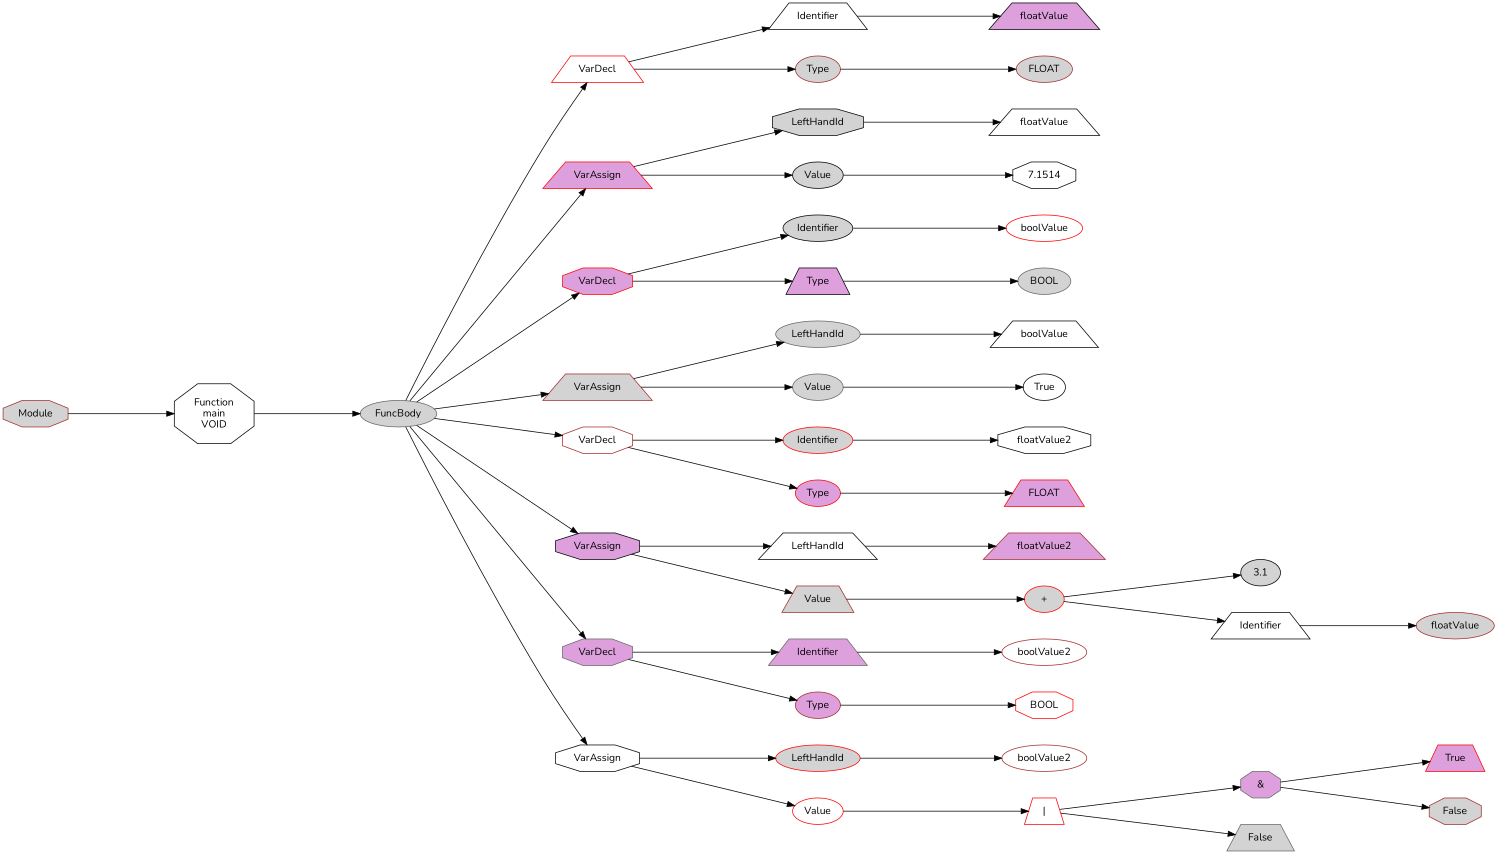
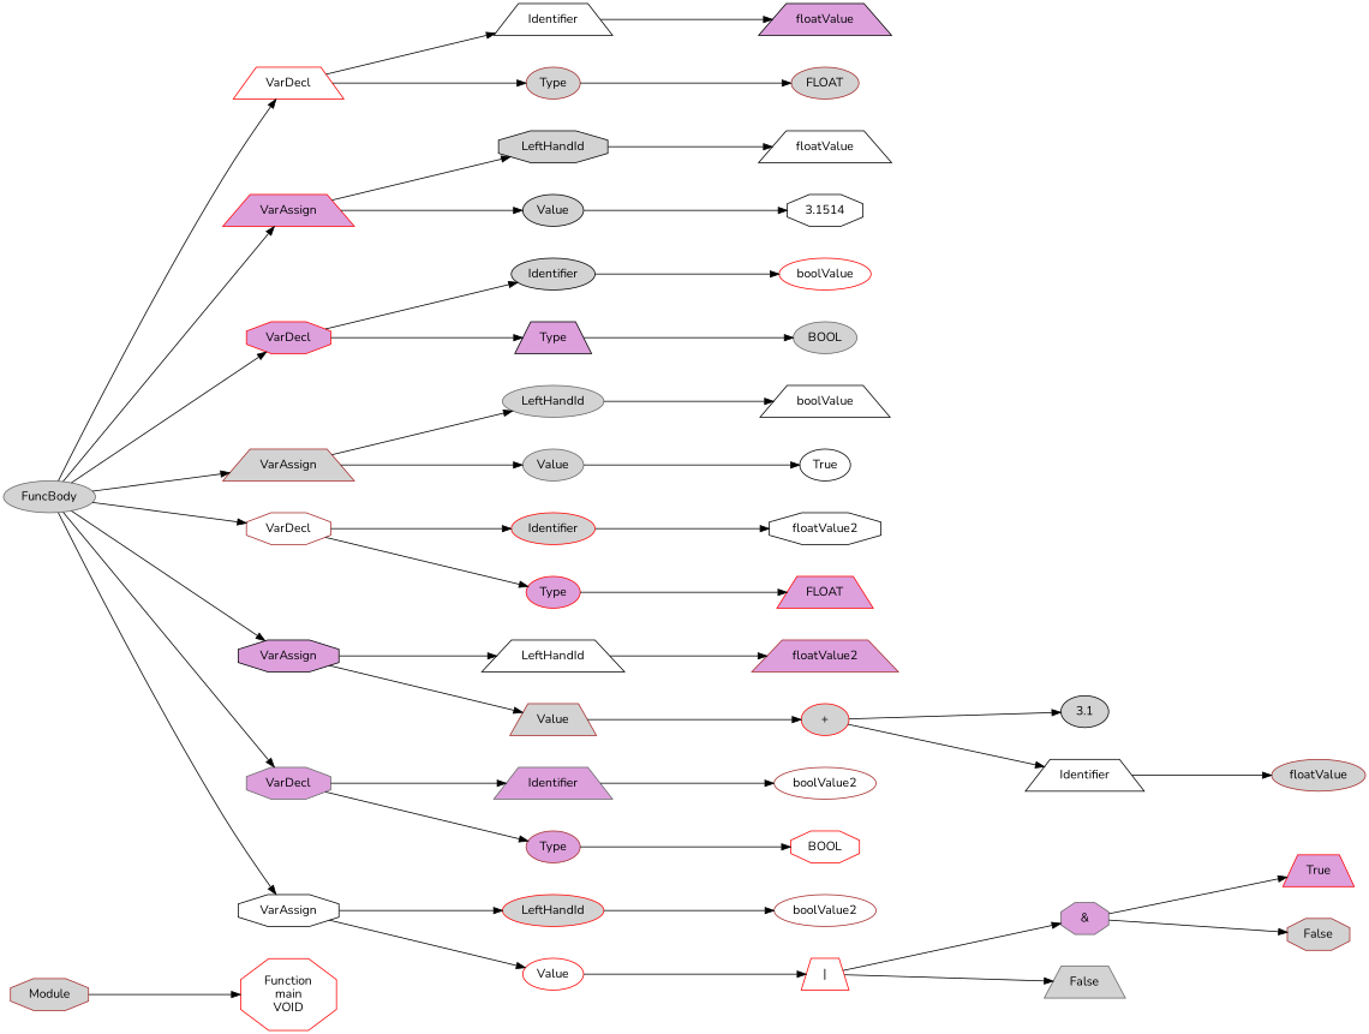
  digraph {
    fontname=Nunito
    nodesep=0.5
    ordering=out
    rankdir=LR
    ranksep=2
    node [color=black fillcolor=lightgrey fontname=Nunito shape=ellipse style=filled]
    edge [fontname=Nunito]
    n1 [color=brown label=Module shape=octagon]
-   n2 [fillcolor=white label="Function\nmain\nVOID" shape=octagon]
+   n2 [color=red fillcolor=white label="Function\nmain\nVOID" shape=octagon]
    n3 [color=gray40 label=FuncBody]
    n4 [color=red fillcolor=white label=VarDecl shape=trapezium]
    n5 [color=red fillcolor=plum label=VarAssign shape=trapezium]
    n6 [color=red fillcolor=plum label=VarDecl shape=octagon]
    n7 [color=brown label=VarAssign shape=trapezium]
    n8 [color=brown fillcolor=white label=VarDecl shape=octagon]
    n9 [fillcolor=plum label=VarAssign shape=octagon]
    n10 [color=gray40 fillcolor=plum label=VarDecl shape=octagon]
    n11 [fillcolor=white label=VarAssign shape=octagon]
    n12 [fillcolor=white label=Identifier shape=trapezium]
    n13 [color=brown label=Type]
    n14 [label=LeftHandId shape=octagon]
    n15 [label=Value]
    n16 [label=Identifier]
    n17 [fillcolor=plum label=Type shape=trapezium]
    n18 [color=gray40 label=LeftHandId]
    n19 [color=gray40 label=Value]
    n20 [color=red label=Identifier]
    n21 [color=red fillcolor=plum label=Type]
    n22 [fillcolor=white label=LeftHandId shape=trapezium]
    n23 [color=brown label=Value shape=trapezium]
    n24 [color=gray40 fillcolor=plum label=Identifier shape=trapezium]
    n25 [color=brown fillcolor=plum label=Type]
    n26 [color=red label=LeftHandId]
    n27 [color=red fillcolor=white label=Value]
    n28 [fillcolor=plum label=floatValue shape=trapezium]
    n29 [color=brown label=FLOAT]
    n30 [fillcolor=white label=floatValue shape=trapezium]
-   n31 [fillcolor=white label=7.1514 shape=octagon]
+   n31 [fillcolor=white label=3.1514 shape=octagon]
    n32 [color=red fillcolor=white label=boolValue]
    n33 [color=gray40 label=BOOL]
    n34 [fillcolor=white label=boolValue shape=trapezium]
    n35 [fillcolor=white label=True]
    n36 [fillcolor=white label=floatValue2 shape=octagon]
    n37 [color=red fillcolor=plum label=FLOAT shape=trapezium]
    n38 [color=brown fillcolor=plum label=floatValue2 shape=trapezium]
    n39 [color=red label="+"]
    n40 [label=3.1]
    n41 [fillcolor=white label=Identifier shape=trapezium]
    n42 [color=brown label=floatValue]
    n43 [color=brown fillcolor=white label=boolValue2]
    n44 [color=red fillcolor=white label=BOOL shape=octagon]
    n45 [color=brown fillcolor=white label=boolValue2]
    n46 [color=red fillcolor=white label="|" shape=trapezium]
    n47 [color=gray40 fillcolor=plum label="&" shape=octagon]
    n48 [color=gray40 label=False shape=trapezium]
    n49 [color=red fillcolor=plum label=True shape=trapezium]
    n50 [color=brown label=False shape=octagon]
    n1 -> n2
-   n2 -> n3
    n3 -> n4
    n3 -> n5
    n3 -> n6
    n3 -> n7
    n3 -> n8
    n3 -> n9
    n3 -> n10
    n3 -> n11
    n4 -> n12
    n4 -> n13
    n5 -> n14
    n5 -> n15
    n6 -> n16
    n6 -> n17
    n7 -> n18
    n7 -> n19
    n8 -> n20
    n8 -> n21
    n9 -> n22
    n9 -> n23
    n10 -> n24
    n10 -> n25
    n11 -> n26
    n11 -> n27
    n12 -> n28
    n13 -> n29
    n14 -> n30
    n15 -> n31
    n16 -> n32
    n17 -> n33
    n18 -> n34
    n19 -> n35
    n20 -> n36
    n21 -> n37
    n22 -> n38
    n23 -> n39
    n24 -> n43
    n25 -> n44
    n26 -> n45
    n27 -> n46
    n39 -> n40
    n39 -> n41
    n41 -> n42
    n46 -> n47
    n46 -> n48
    n47 -> n49
    n47 -> n50
  }
